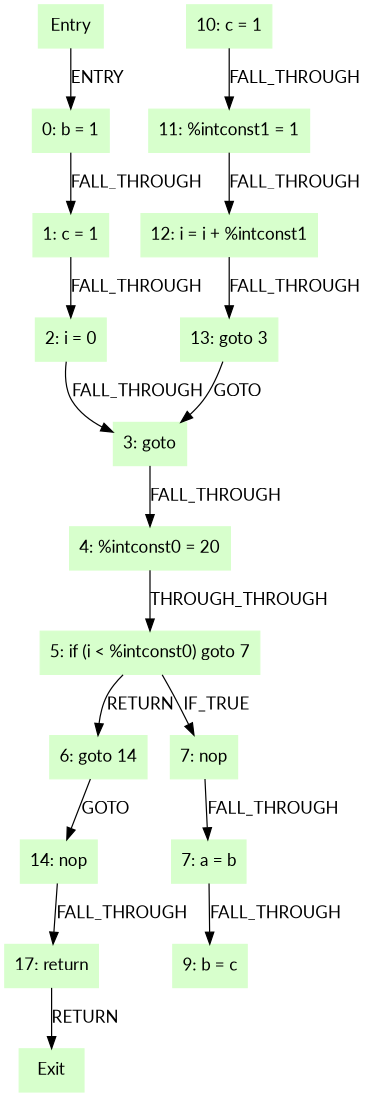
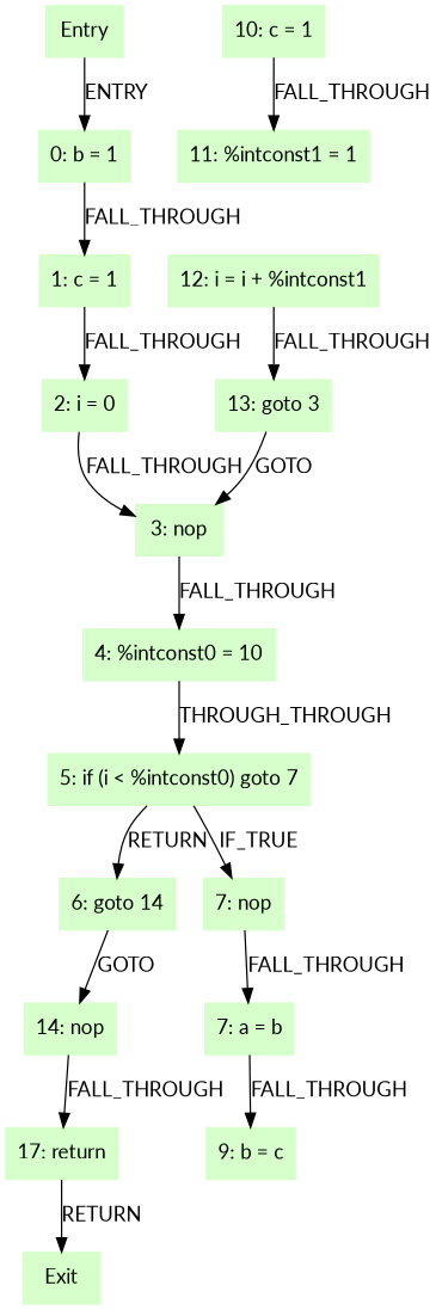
  digraph {
    fontname=Lato
    node [color=".3 .2 1.0" fontname=Lato shape=box style=filled]
    edge [fontname=Lato]
    Entry
    "0: b = 1"
    "1: c = 1"
    "2: i = 0"
-   "3: nop" [label="3: goto"]
-   "4: %intconst0 = 10" [label="4: %intconst0 = 20"]
+   "3: nop"
+   "4: %intconst0 = 10"
    "5: if (i < %intconst0) goto 7"
    "6: goto 14"
    "7: nop"
    "14: nop"
    n11 [label="7: a = b"]
    n12 [label="17: return"]
    "9: b = c"
    "10: c = 1"
    "11: %intconst1 = 1"
    "12: i = i + %intconst1"
    "13: goto 3"
    Exit
    Entry -> "0: b = 1" [label=ENTRY]
    "0: b = 1" -> "1: c = 1" [label=FALL_THROUGH]
    "1: c = 1" -> "2: i = 0" [label=FALL_THROUGH]
    "2: i = 0" -> "3: nop" [label=FALL_THROUGH]
    "3: nop" -> "4: %intconst0 = 10" [label=FALL_THROUGH]
    "4: %intconst0 = 10" -> "5: if (i < %intconst0) goto 7" [label=THROUGH_THROUGH]
    "5: if (i < %intconst0) goto 7" -> "6: goto 14" [label=RETURN]
    "5: if (i < %intconst0) goto 7" -> "7: nop" [label=IF_TRUE]
    "6: goto 14" -> "14: nop" [label=GOTO]
    "7: nop" -> n11 [label=FALL_THROUGH]
    "14: nop" -> n12 [label=FALL_THROUGH]
    n11 -> "9: b = c" [label=FALL_THROUGH]
    n12 -> Exit [label=RETURN]
    "10: c = 1" -> "11: %intconst1 = 1" [label=FALL_THROUGH]
-   "11: %intconst1 = 1" -> "12: i = i + %intconst1" [label=FALL_THROUGH]
    "12: i = i + %intconst1" -> "13: goto 3" [label=FALL_THROUGH]
    "13: goto 3" -> "3: nop" [label=GOTO]
  }
